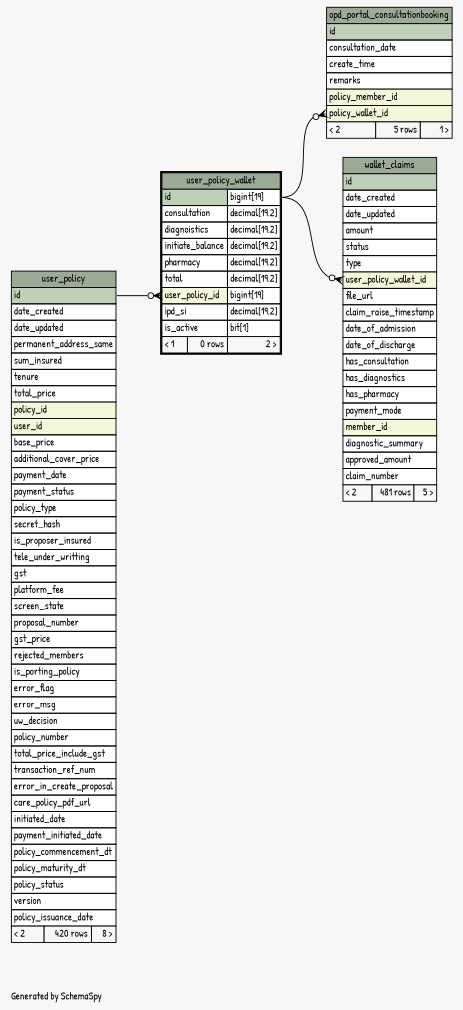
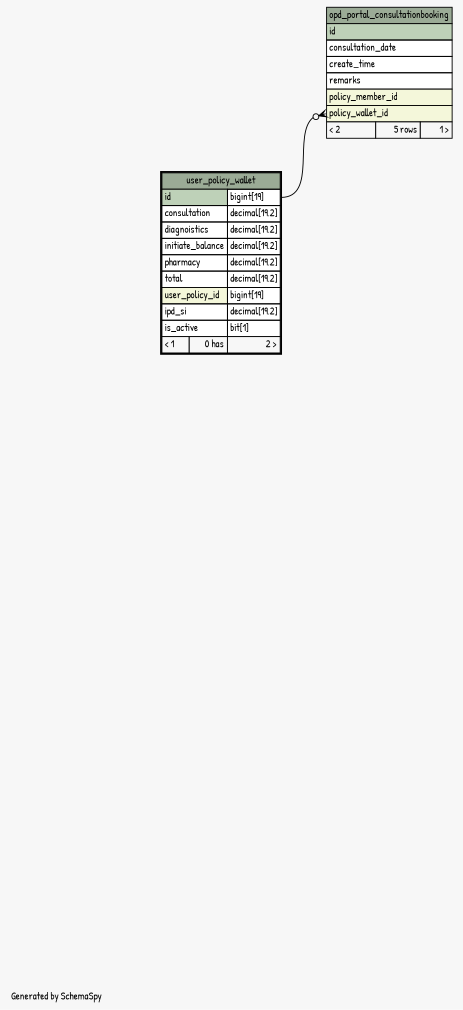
  digraph {
    bgcolor="#f7f7f7"
    fontname="Patrick Hand"
    fontsize=11
    label="\nGenerated by SchemaSpy"
    labeljust=l
    nodesep=0.18
    rankdir=RL
    ranksep=0.46
    node [fontname="Patrick Hand" fontsize=11 shape=plaintext]
    edge [arrowhead=none arrowsize=0.8 arrowtail=crowodot dir=back fontname="Patrick Hand" headport="id.type:e"]
    n1 [label=<     <TABLE BORDER="0" CELLBORDER="1" CELLSPACING="0" BGCOLOR="#ffffff">       <TR><TD COLSPAN="3" BGCOLOR="#9bab96" ALIGN="CENTER">opd_portal_consultationbooking</TD></TR>       <TR><TD PORT="id" COLSPAN="3" BGCOLOR="#bed1b8" ALIGN="LEFT">id</TD></TR>       <TR><TD PORT="consultation_date" COLSPAN="3" ALIGN="LEFT">consultation_date</TD></TR>       <TR><TD PORT="create_time" COLSPAN="3" ALIGN="LEFT">create_time</TD></TR>       <TR><TD PORT="remarks" COLSPAN="3" ALIGN="LEFT">remarks</TD></TR>       <TR><TD PORT="policy_member_id" COLSPAN="3" BGCOLOR="#f4f7da" ALIGN="LEFT">policy_member_id</TD></TR>       <TR><TD PORT="policy_wallet_id" COLSPAN="3" BGCOLOR="#f4f7da" ALIGN="LEFT">policy_wallet_id</TD></TR>       <TR><TD ALIGN="LEFT" BGCOLOR="#f7f7f7">&lt; 2</TD><TD ALIGN="RIGHT" BGCOLOR="#f7f7f7">5 rows</TD><TD ALIGN="RIGHT" BGCOLOR="#f7f7f7">1 &gt;</TD></TR>     </TABLE>>]
-   n2 [label=<     <TABLE BORDER="2" CELLBORDER="1" CELLSPACING="0" BGCOLOR="#ffffff">       <TR><TD COLSPAN="3" BGCOLOR="#9bab96" ALIGN="CENTER">user_policy_wallet</TD></TR>       <TR><TD PORT="id" COLSPAN="2" BGCOLOR="#bed1b8" ALIGN="LEFT">id</TD><TD PORT="id.type" ALIGN="LEFT">bigint[19]</TD></TR>       <TR><TD PORT="consultation" COLSPAN="2" ALIGN="LEFT">consultation</TD><TD PORT="consultation.type" ALIGN="LEFT">decimal[19,2]</TD></TR>       <TR><TD PORT="diagnoistics" COLSPAN="2" ALIGN="LEFT">diagnoistics</TD><TD PORT="diagnoistics.type" ALIGN="LEFT">decimal[19,2]</TD></TR>       <TR><TD PORT="initiate_balance" COLSPAN="2" ALIGN="LEFT">initiate_balance</TD><TD PORT="initiate_balance.type" ALIGN="LEFT">decimal[19,2]</TD></TR>       <TR><TD PORT="pharmacy" COLSPAN="2" ALIGN="LEFT">pharmacy</TD><TD PORT="pharmacy.type" ALIGN="LEFT">decimal[19,2]</TD></TR>       <TR><TD PORT="total" COLSPAN="2" ALIGN="LEFT">total</TD><TD PORT="total.type" ALIGN="LEFT">decimal[19,2]</TD></TR>       <TR><TD PORT="user_policy_id" COLSPAN="2" BGCOLOR="#f4f7da" ALIGN="LEFT">user_policy_id</TD><TD PORT="user_policy_id.type" ALIGN="LEFT">bigint[19]</TD></TR>       <TR><TD PORT="ipd_si" COLSPAN="2" ALIGN="LEFT">ipd_si</TD><TD PORT="ipd_si.type" ALIGN="LEFT">decimal[19,2]</TD></TR>       <TR><TD PORT="is_active" COLSPAN="2" ALIGN="LEFT">is_active</TD><TD PORT="is_active.type" ALIGN="LEFT">bit[1]</TD></TR>       <TR><TD ALIGN="LEFT" BGCOLOR="#f7f7f7">&lt; 1</TD><TD ALIGN="RIGHT" BGCOLOR="#f7f7f7">0 rows</TD><TD ALIGN="RIGHT" BGCOLOR="#f7f7f7">2 &gt;</TD></TR>     </TABLE>>]
-   n3 [label=<     <TABLE BORDER="0" CELLBORDER="1" CELLSPACING="0" BGCOLOR="#ffffff">       <TR><TD COLSPAN="3" BGCOLOR="#9bab96" ALIGN="CENTER">user_policy</TD></TR>       <TR><TD PORT="id" COLSPAN="3" BGCOLOR="#bed1b8" ALIGN="LEFT">id</TD></TR>       <TR><TD PORT="date_created" COLSPAN="3" ALIGN="LEFT">date_created</TD></TR>       <TR><TD PORT="date_updated" COLSPAN="3" ALIGN="LEFT">date_updated</TD></TR>       <TR><TD PORT="permanent_address_same" COLSPAN="3" ALIGN="LEFT">permanent_address_same</TD></TR>       <TR><TD PORT="sum_insured" COLSPAN="3" ALIGN="LEFT">sum_insured</TD></TR>       <TR><TD PORT="tenure" COLSPAN="3" ALIGN="LEFT">tenure</TD></TR>       <TR><TD PORT="total_price" COLSPAN="3" ALIGN="LEFT">total_price</TD></TR>       <TR><TD PORT="policy_id" COLSPAN="3" BGCOLOR="#f4f7da" ALIGN="LEFT">policy_id</TD></TR>       <TR><TD PORT="user_id" COLSPAN="3" BGCOLOR="#f4f7da" ALIGN="LEFT">user_id</TD></TR>       <TR><TD PORT="base_price" COLSPAN="3" ALIGN="LEFT">base_price</TD></TR>       <TR><TD PORT="additional_cover_price" COLSPAN="3" ALIGN="LEFT">additional_cover_price</TD></TR>       <TR><TD PORT="payment_date" COLSPAN="3" ALIGN="LEFT">payment_date</TD></TR>       <TR><TD PORT="payment_status" COLSPAN="3" ALIGN="LEFT">payment_status</TD></TR>       <TR><TD PORT="policy_type" COLSPAN="3" ALIGN="LEFT">policy_type</TD></TR>       <TR><TD PORT="secret_hash" COLSPAN="3" ALIGN="LEFT">secret_hash</TD></TR>       <TR><TD PORT="is_proposer_insured" COLSPAN="3" ALIGN="LEFT">is_proposer_insured</TD></TR>       <TR><TD PORT="tele_under_writting" COLSPAN="3" ALIGN="LEFT">tele_under_writting</TD></TR>       <TR><TD PORT="gst" COLSPAN="3" ALIGN="LEFT">gst</TD></TR>       <TR><TD PORT="platform_fee" COLSPAN="3" ALIGN="LEFT">platform_fee</TD></TR>       <TR><TD PORT="screen_state" COLSPAN="3" ALIGN="LEFT">screen_state</TD></TR>       <TR><TD PORT="proposal_number" COLSPAN="3" ALIGN="LEFT">proposal_number</TD></TR>       <TR><TD PORT="gst_price" COLSPAN="3" ALIGN="LEFT">gst_price</TD></TR>       <TR><TD PORT="rejected_members" COLSPAN="3" ALIGN="LEFT">rejected_members</TD></TR>       <TR><TD PORT="is_porting_policy" COLSPAN="3" ALIGN="LEFT">is_porting_policy</TD></TR>       <TR><TD PORT="error_flag" COLSPAN="3" ALIGN="LEFT">error_flag</TD></TR>       <TR><TD PORT="error_msg" COLSPAN="3" ALIGN="LEFT">error_msg</TD></TR>       <TR><TD PORT="uw_decision" COLSPAN="3" ALIGN="LEFT">uw_decision</TD></TR>       <TR><TD PORT="policy_number" COLSPAN="3" ALIGN="LEFT">policy_number</TD></TR>       <TR><TD PORT="total_price_include_gst" COLSPAN="3" ALIGN="LEFT">total_price_include_gst</TD></TR>       <TR><TD PORT="transaction_ref_num" COLSPAN="3" ALIGN="LEFT">transaction_ref_num</TD></TR>       <TR><TD PORT="error_in_create_proposal" COLSPAN="3" ALIGN="LEFT">error_in_create_proposal</TD></TR>       <TR><TD PORT="care_policy_pdf_url" COLSPAN="3" ALIGN="LEFT">care_policy_pdf_url</TD></TR>       <TR><TD PORT="initiated_date" COLSPAN="3" ALIGN="LEFT">initiated_date</TD></TR>       <TR><TD PORT="payment_initiated_date" COLSPAN="3" ALIGN="LEFT">payment_initiated_date</TD></TR>       <TR><TD PORT="policy_commencement_dt" COLSPAN="3" ALIGN="LEFT">policy_commencement_dt</TD></TR>       <TR><TD PORT="policy_maturity_dt" COLSPAN="3" ALIGN="LEFT">policy_maturity_dt</TD></TR>       <TR><TD PORT="policy_status" COLSPAN="3" ALIGN="LEFT">policy_status</TD></TR>       <TR><TD PORT="version" COLSPAN="3" ALIGN="LEFT">version</TD></TR>       <TR><TD PORT="policy_issuance_date" COLSPAN="3" ALIGN="LEFT">policy_issuance_date</TD></TR>       <TR><TD ALIGN="LEFT" BGCOLOR="#f7f7f7">&lt; 2</TD><TD ALIGN="RIGHT" BGCOLOR="#f7f7f7">420 rows</TD><TD ALIGN="RIGHT" BGCOLOR="#f7f7f7">8 &gt;</TD></TR>     </TABLE>>]
-   n4 [label=<     <TABLE BORDER="0" CELLBORDER="1" CELLSPACING="0" BGCOLOR="#ffffff">       <TR><TD COLSPAN="3" BGCOLOR="#9bab96" ALIGN="CENTER">wallet_claims</TD></TR>       <TR><TD PORT="id" COLSPAN="3" BGCOLOR="#bed1b8" ALIGN="LEFT">id</TD></TR>       <TR><TD PORT="date_created" COLSPAN="3" ALIGN="LEFT">date_created</TD></TR>       <TR><TD PORT="date_updated" COLSPAN="3" ALIGN="LEFT">date_updated</TD></TR>       <TR><TD PORT="amount" COLSPAN="3" ALIGN="LEFT">amount</TD></TR>       <TR><TD PORT="status" COLSPAN="3" ALIGN="LEFT">status</TD></TR>       <TR><TD PORT="type" COLSPAN="3" ALIGN="LEFT">type</TD></TR>       <TR><TD PORT="user_policy_wallet_id" COLSPAN="3" BGCOLOR="#f4f7da" ALIGN="LEFT">user_policy_wallet_id</TD></TR>       <TR><TD PORT="file_url" COLSPAN="3" ALIGN="LEFT">file_url</TD></TR>       <TR><TD PORT="claim_raise_timestamp" COLSPAN="3" ALIGN="LEFT">claim_raise_timestamp</TD></TR>       <TR><TD PORT="date_of_admission" COLSPAN="3" ALIGN="LEFT">date_of_admission</TD></TR>       <TR><TD PORT="date_of_discharge" COLSPAN="3" ALIGN="LEFT">date_of_discharge</TD></TR>       <TR><TD PORT="has_consultation" COLSPAN="3" ALIGN="LEFT">has_consultation</TD></TR>       <TR><TD PORT="has_diagnostics" COLSPAN="3" ALIGN="LEFT">has_diagnostics</TD></TR>       <TR><TD PORT="has_pharmacy" COLSPAN="3" ALIGN="LEFT">has_pharmacy</TD></TR>       <TR><TD PORT="payment_mode" COLSPAN="3" ALIGN="LEFT">payment_mode</TD></TR>       <TR><TD PORT="member_id" COLSPAN="3" BGCOLOR="#f4f7da" ALIGN="LEFT">member_id</TD></TR>       <TR><TD PORT="diagnostic_summary" COLSPAN="3" ALIGN="LEFT">diagnostic_summary</TD></TR>       <TR><TD PORT="approved_amount" COLSPAN="3" ALIGN="LEFT">approved_amount</TD></TR>       <TR><TD PORT="claim_number" COLSPAN="3" ALIGN="LEFT">claim_number</TD></TR>       <TR><TD ALIGN="LEFT" BGCOLOR="#f7f7f7">&lt; 2</TD><TD ALIGN="RIGHT" BGCOLOR="#f7f7f7">481 rows</TD><TD ALIGN="RIGHT" BGCOLOR="#f7f7f7">5 &gt;</TD></TR>     </TABLE>>]
+   n2 [label=<     <TABLE BORDER="2" CELLBORDER="1" CELLSPACING="0" BGCOLOR="#ffffff">       <TR><TD COLSPAN="3" BGCOLOR="#9bab96" ALIGN="CENTER">user_policy_wallet</TD></TR>       <TR><TD PORT="id" COLSPAN="2" BGCOLOR="#bed1b8" ALIGN="LEFT">id</TD><TD PORT="id.type" ALIGN="LEFT">bigint[19]</TD></TR>       <TR><TD PORT="consultation" COLSPAN="2" ALIGN="LEFT">consultation</TD><TD PORT="consultation.type" ALIGN="LEFT">decimal[19,2]</TD></TR>       <TR><TD PORT="diagnoistics" COLSPAN="2" ALIGN="LEFT">diagnoistics</TD><TD PORT="diagnoistics.type" ALIGN="LEFT">decimal[19,2]</TD></TR>       <TR><TD PORT="initiate_balance" COLSPAN="2" ALIGN="LEFT">initiate_balance</TD><TD PORT="initiate_balance.type" ALIGN="LEFT">decimal[19,2]</TD></TR>       <TR><TD PORT="pharmacy" COLSPAN="2" ALIGN="LEFT">pharmacy</TD><TD PORT="pharmacy.type" ALIGN="LEFT">decimal[19,2]</TD></TR>       <TR><TD PORT="total" COLSPAN="2" ALIGN="LEFT">total</TD><TD PORT="total.type" ALIGN="LEFT">decimal[19,2]</TD></TR>       <TR><TD PORT="user_policy_id" COLSPAN="2" BGCOLOR="#f4f7da" ALIGN="LEFT">user_policy_id</TD><TD PORT="user_policy_id.type" ALIGN="LEFT">bigint[19]</TD></TR>       <TR><TD PORT="ipd_si" COLSPAN="2" ALIGN="LEFT">ipd_si</TD><TD PORT="ipd_si.type" ALIGN="LEFT">decimal[19,2]</TD></TR>       <TR><TD PORT="is_active" COLSPAN="2" ALIGN="LEFT">is_active</TD><TD PORT="is_active.type" ALIGN="LEFT">bit[1]</TD></TR>       <TR><TD ALIGN="LEFT" BGCOLOR="#f7f7f7">&lt; 1</TD><TD ALIGN="RIGHT" BGCOLOR="#f7f7f7">0 has</TD><TD ALIGN="RIGHT" BGCOLOR="#f7f7f7">2 &gt;</TD></TR>     </TABLE>>]
    n1 -> n2 [tailport="policy_wallet_id:w"]
-   n2 -> n3 [headport="id:e" tailport="user_policy_id:w"]
-   n4 -> n2 [tailport="user_policy_wallet_id:w"]
  }
